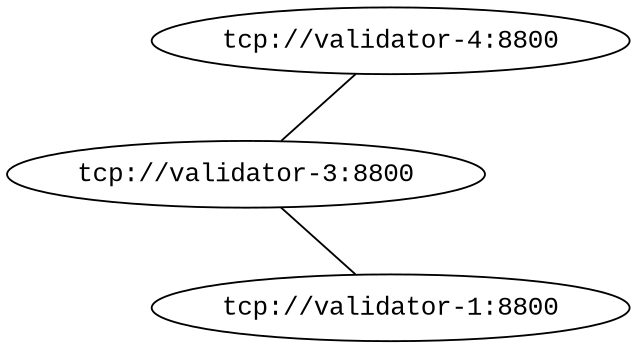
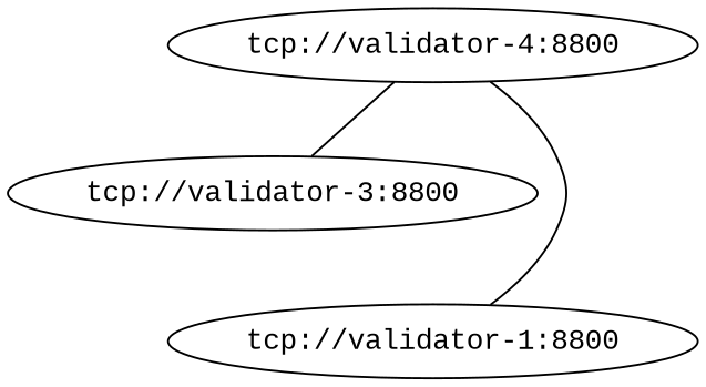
  strict graph {
    fontname="Liberation Mono"
    node [fontname="Liberation Mono"]
    edge [fontname="Liberation Mono"]
    "tcp://validator-4:8800"
    "tcp://validator-3:8800"
    "tcp://validator-1:8800"
    "tcp://validator-4:8800" -- "tcp://validator-3:8800"
-   "tcp://validator-3:8800" -- "tcp://validator-1:8800"
+   "tcp://validator-4:8800" -- "tcp://validator-1:8800"
  }
